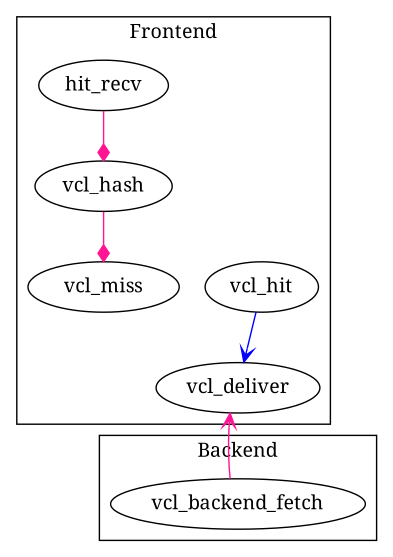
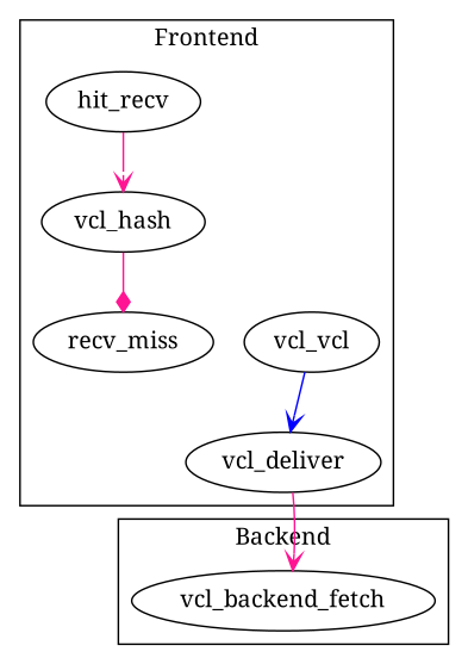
  digraph {
    compound=true
    fontname="Noto Serif"
    node [fontname="Noto Serif"]
    edge [arrowhead=vee color=deeppink fontname="Noto Serif"]
-   vcl_miss
-   vcl_hit
+   vcl_miss [label=recv_miss]
+   vcl_hit [label=vcl_vcl]
    n3 [label=hit_recv]
    vcl_hash
    vcl_deliver
    vcl_backend_fetch
    subgraph cluster_1 {
      label=Frontend
      n3
      vcl_hash
      vcl_deliver
      subgraph sub_2 {
        label=Frontend
        rank=same
        vcl_miss
        vcl_hit
      }
    }
    subgraph cluster_3 {
      label=Backend
      vcl_backend_fetch
    }
    vcl_hit -> vcl_deliver [color=blue]
-   n3 -> vcl_hash [arrowhead=diamond]
+   n3 -> vcl_hash
    vcl_hash -> vcl_miss [arrowhead=diamond]
-   vcl_backend_fetch -> vcl_deliver
+   vcl_deliver -> vcl_backend_fetch
  }
